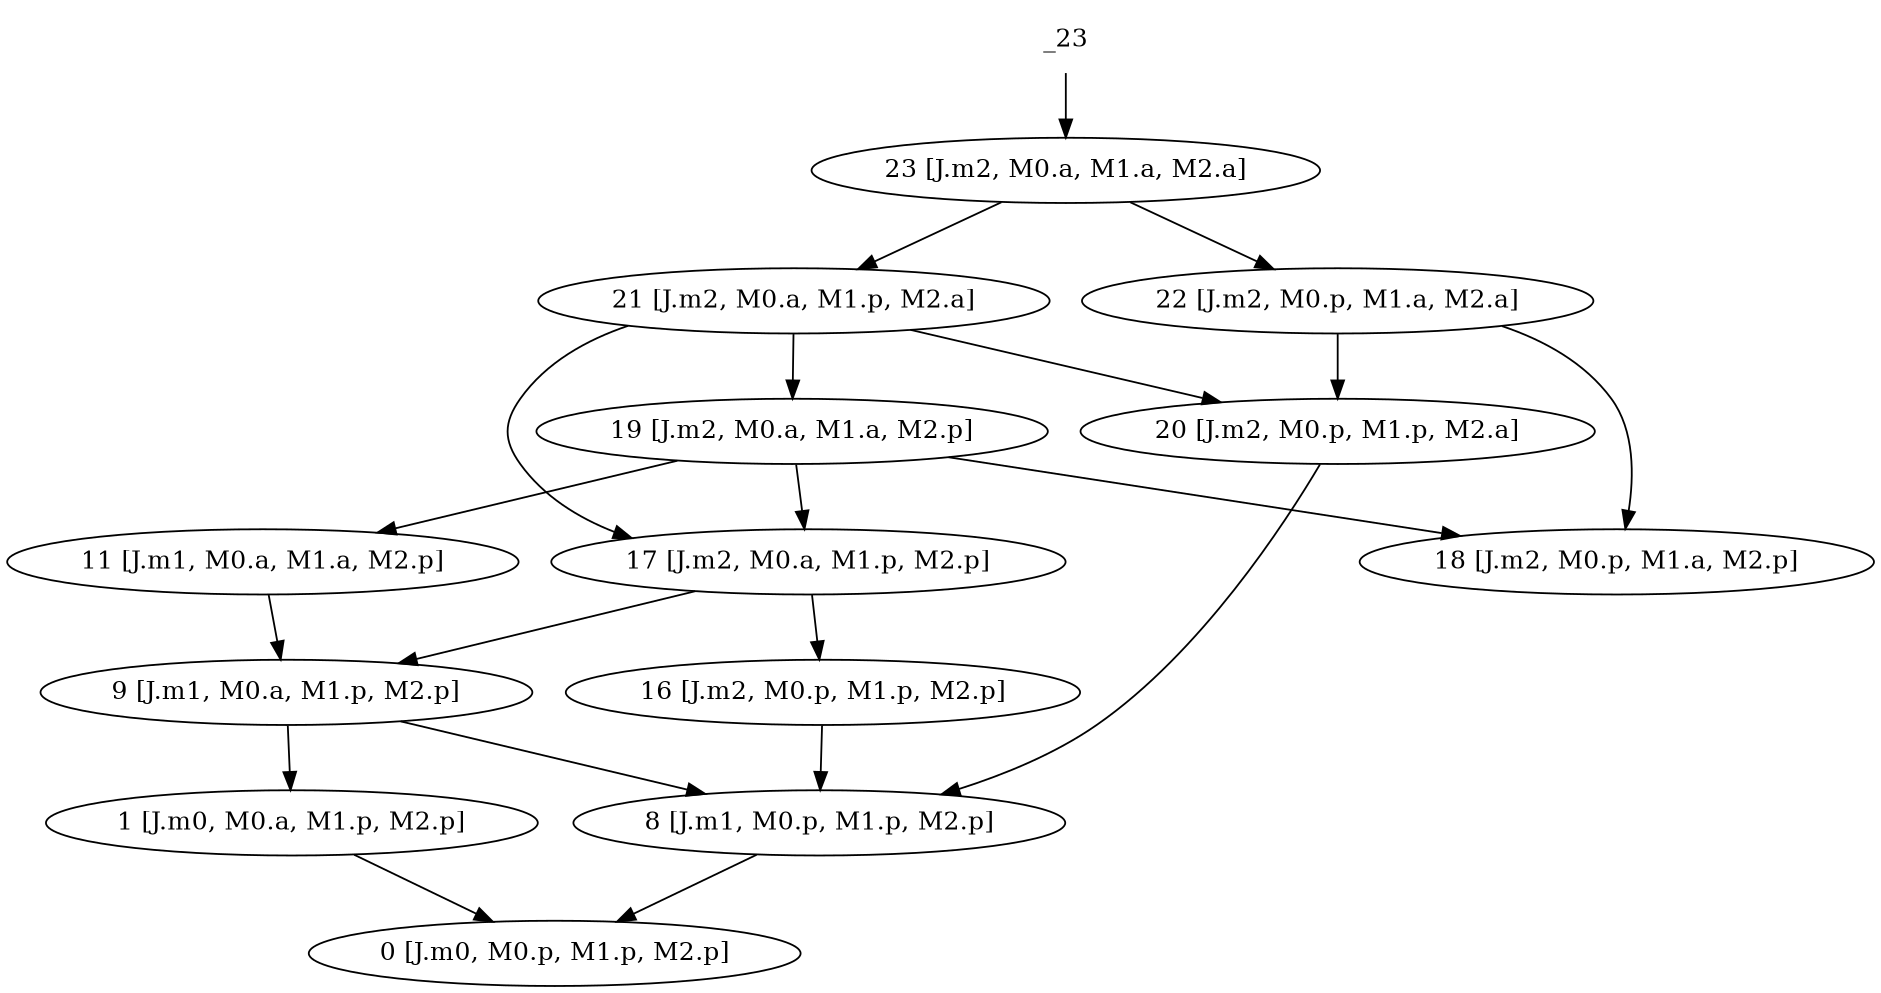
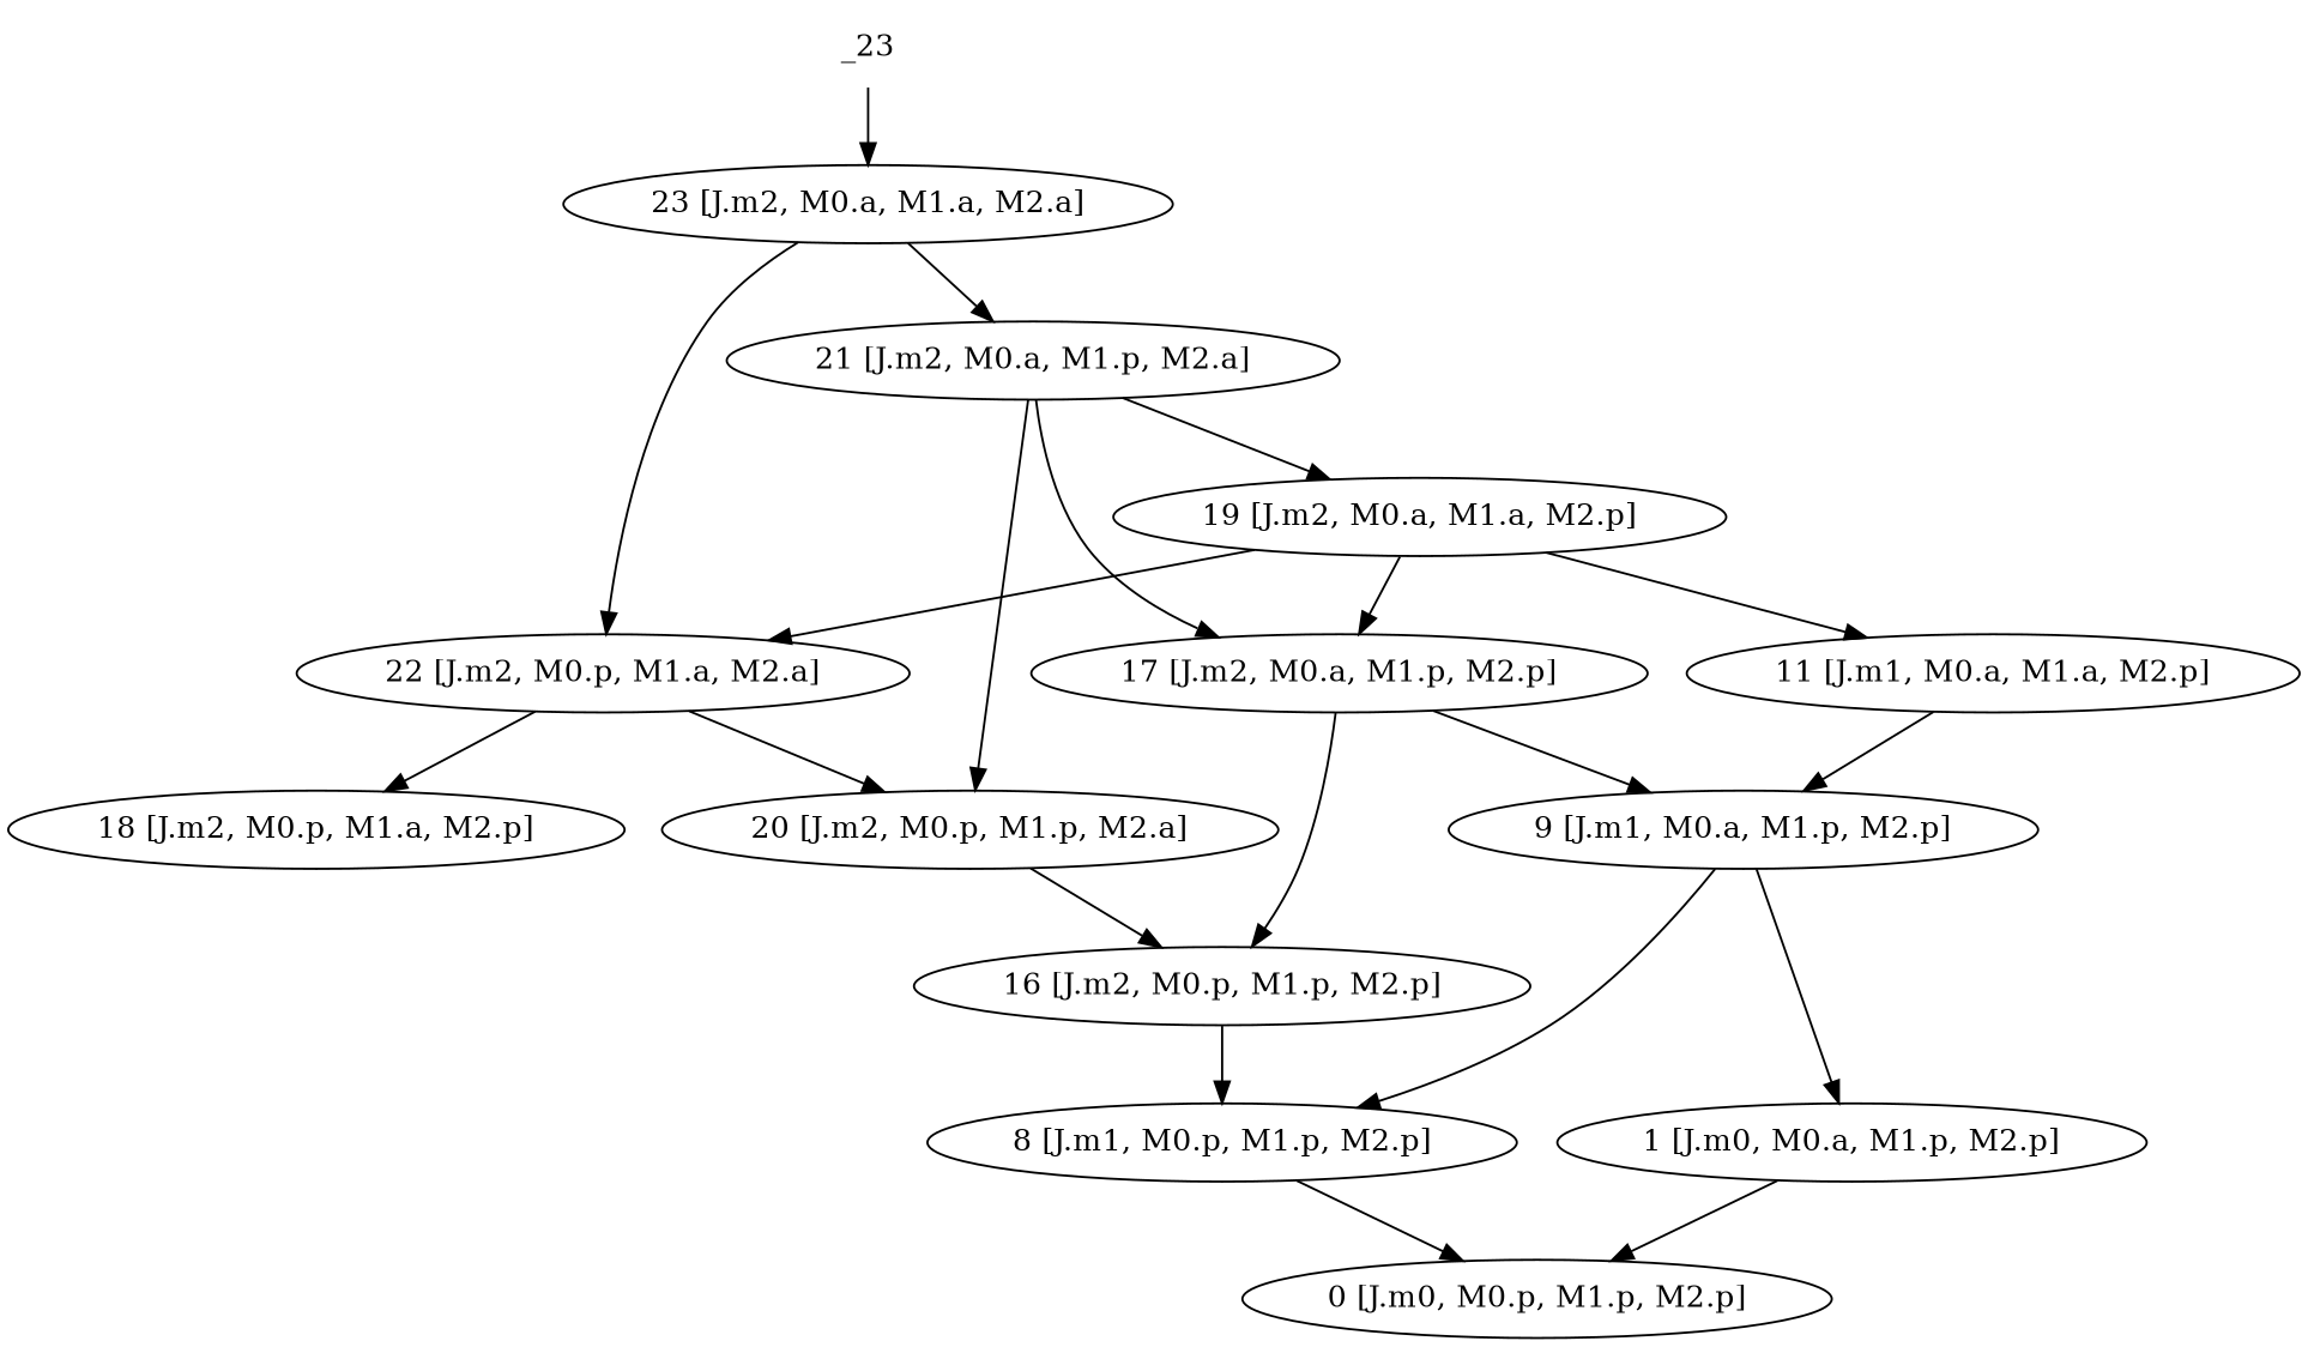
  digraph {
    _23 [shape=none]
    n2 [label="23 [J.m2, M0.a, M1.a, M2.a]"]
    n3 [label="21 [J.m2, M0.a, M1.p, M2.a]"]
    n4 [label="22 [J.m2, M0.p, M1.a, M2.a]"]
    n5 [label="19 [J.m2, M0.a, M1.a, M2.p]"]
    n6 [label="11 [J.m1, M0.a, M1.a, M2.p]"]
    n7 [label="17 [J.m2, M0.a, M1.p, M2.p]"]
    n8 [label="18 [J.m2, M0.p, M1.a, M2.p]"]
    n9 [label="20 [J.m2, M0.p, M1.p, M2.a]"]
    n10 [label="1 [J.m0, M0.a, M1.p, M2.p]"]
    n11 [label="0 [J.m0, M0.p, M1.p, M2.p]"]
    n12 [label="9 [J.m1, M0.a, M1.p, M2.p]"]
    n13 [label="8 [J.m1, M0.p, M1.p, M2.p]"]
    n14 [label="16 [J.m2, M0.p, M1.p, M2.p]"]
    _23 -> n2
    n2 -> n3
    n2 -> n4
    n3 -> n5
    n3 -> n7
    n3 -> n9
    n4 -> n8
    n4 -> n9
    n5 -> n6
    n5 -> n7
-   n5 -> n8
+   n5 -> n4
    n6 -> n12
    n7 -> n12
    n7 -> n14
-   n9 -> n13
+   n9 -> n14
    n10 -> n11
    n12 -> n10
    n12 -> n13
    n13 -> n11
    n14 -> n13
  }
